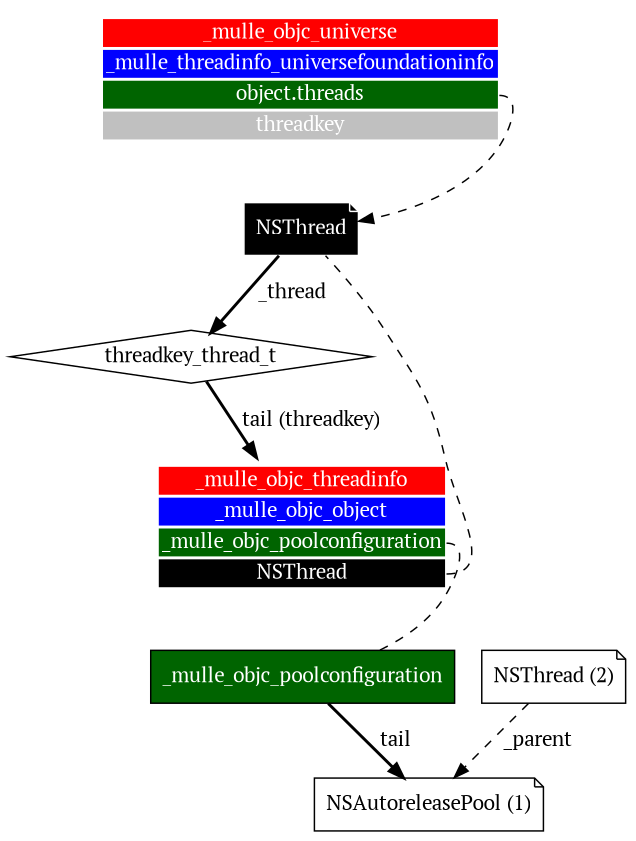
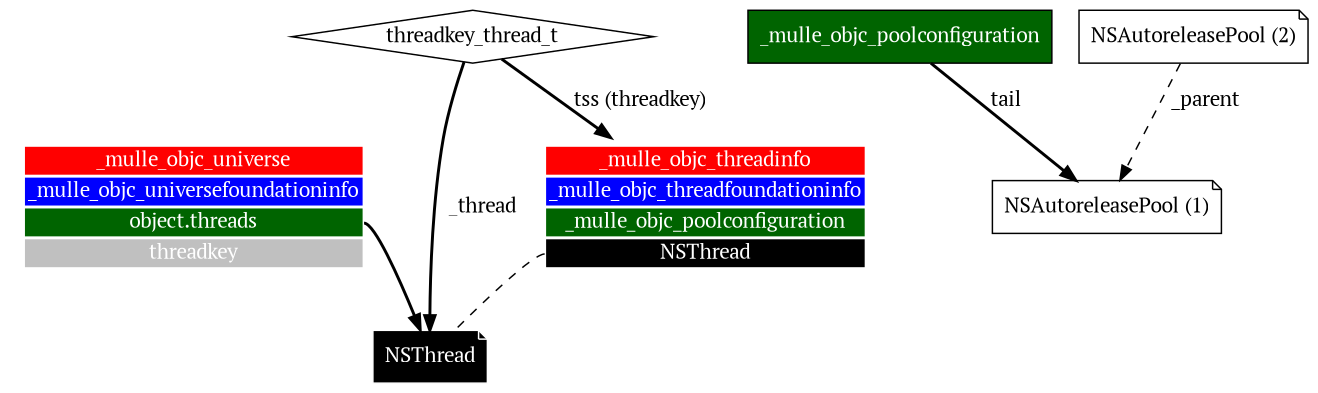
  digraph {
    fontname="PT Serif"
    node [fontname="PT Serif" shape=note]
    edge [fontname="PT Serif" style=bold]
-   n1 [label=<<TABLE BORDER="0">                                        <TR><TD BGCOLOR="red"><FONT COLOR="white">_mulle_objc_universe</FONT></TD></TR>                                        <TR><TD BGCOLOR="blue"><FONT COLOR="white">_mulle_threadinfo_universefoundationinfo</FONT></TD></TR>                                        <TR><TD PORT="second" BGCOLOR="darkgreen"><FONT COLOR="white">object.threads</FONT></TD></TR>                                        <TR><TD BGCOLOR="gray"><FONT COLOR="white">threadkey</FONT></TD></TR>                                      </TABLE>> shape=none]
+   n1 [label=<<TABLE BORDER="0">                                        <TR><TD BGCOLOR="red"><FONT COLOR="white">_mulle_objc_universe</FONT></TD></TR>                                        <TR><TD BGCOLOR="blue"><FONT COLOR="white">_mulle_objc_universefoundationinfo</FONT></TD></TR>                                        <TR><TD PORT="second" BGCOLOR="darkgreen"><FONT COLOR="white">object.threads</FONT></TD></TR>                                        <TR><TD BGCOLOR="gray"><FONT COLOR="white">threadkey</FONT></TD></TR>                                      </TABLE>> shape=none]
    NSThread [color=white fillcolor=black fontcolor=white style=filled]
    n3 [label=threadkey_thread_t shape=diamond]
-   n4 [label=<<TABLE BORDER="0">                                        <TR><TD BGCOLOR="red"><FONT COLOR="white">_mulle_objc_threadinfo</FONT></TD></TR>                                        <TR><TD BGCOLOR="blue"><FONT COLOR="white">_mulle_objc_object</FONT></TD></TR>                                        <TR><TD PORT="third" BGCOLOR="darkgreen"><FONT COLOR="white">_mulle_objc_poolconfiguration</FONT></TD></TR>                                        <TR><TD PORT="fourth" BGCOLOR="black"><FONT COLOR="white">NSThread</FONT></TD></TR>                                      </TABLE>> shape=none]
+   n4 [label=<<TABLE BORDER="0">                                        <TR><TD BGCOLOR="red"><FONT COLOR="white">_mulle_objc_threadinfo</FONT></TD></TR>                                        <TR><TD BGCOLOR="blue"><FONT COLOR="white">_mulle_objc_threadfoundationinfo</FONT></TD></TR>                                        <TR><TD PORT="third" BGCOLOR="darkgreen"><FONT COLOR="white">_mulle_objc_poolconfiguration</FONT></TD></TR>                                        <TR><TD PORT="fourth" BGCOLOR="black"><FONT COLOR="white">NSThread</FONT></TD></TR>                                      </TABLE>> shape=none]
    _mulle_objc_poolconfiguration [fillcolor=darkgreen fontcolor=white shape=box style=filled]
    "NSAutoreleasePool (1)"
-   "NSAutoreleasePool (2)" [label="NSThread (2)"]
-   n1 -> NSThread [style=dashed tailport=second]
-   NSThread -> n3 [label=" _thread"]
-   n3 -> n4 [label=" tail (threadkey)"]
+   "NSAutoreleasePool (2)"
+   n1 -> NSThread [tailport=second]
+   n3 -> NSThread [label=" _thread"]
+   n3 -> n4 [label=" tss (threadkey)"]
    n4 -> NSThread [arrowhead=none style=dashed tailport=fourth]
-   n4 -> _mulle_objc_poolconfiguration [arrowhead=none style=dashed tailport=third]
    _mulle_objc_poolconfiguration -> "NSAutoreleasePool (1)" [label=" tail"]
    "NSAutoreleasePool (2)" -> "NSAutoreleasePool (1)" [label=" _parent" style=dashed]
  }
